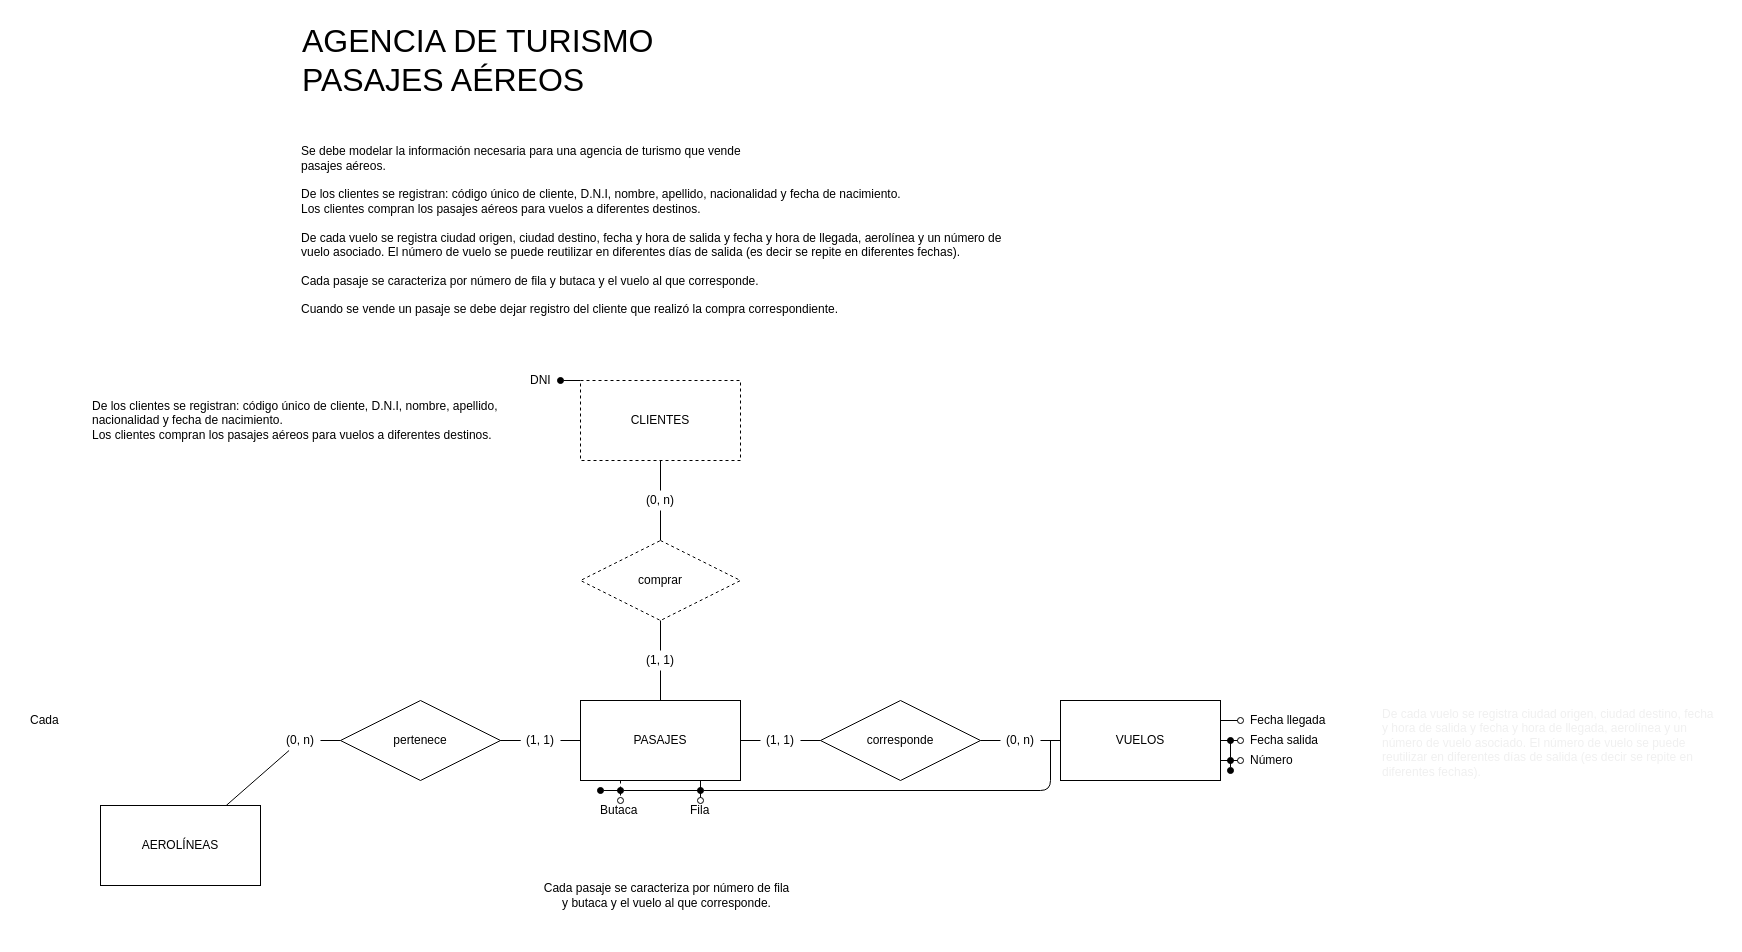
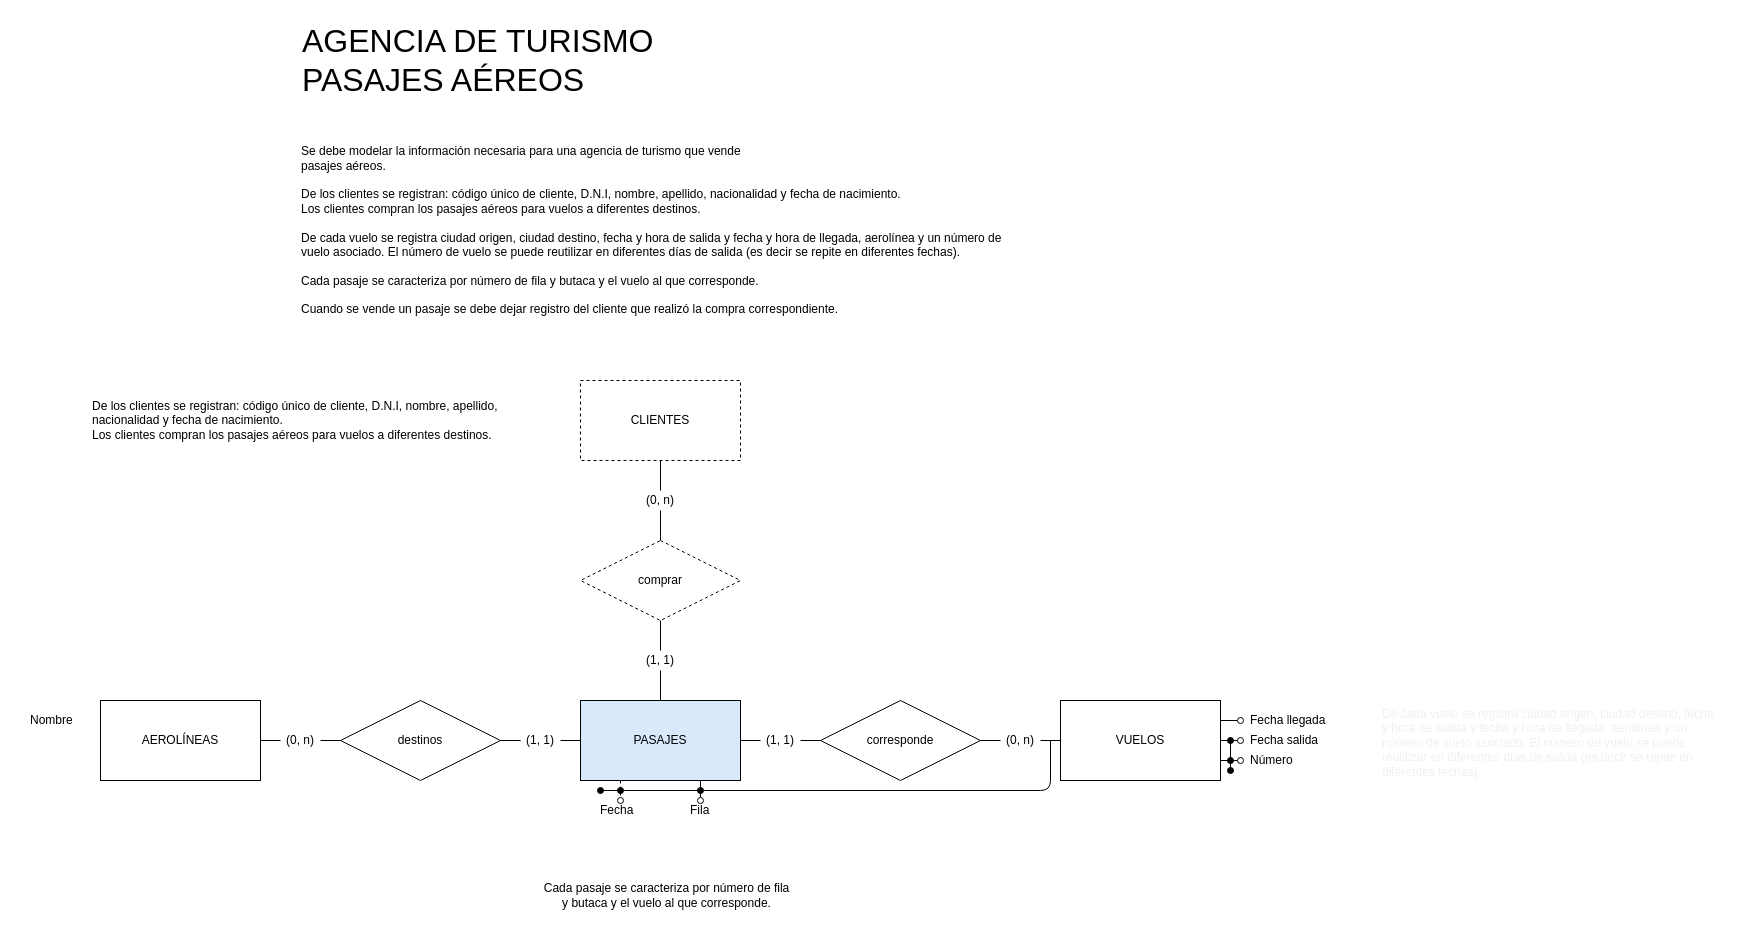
  <mxCell id="0" />
  <mxCell id="1" parent="0" />
  <mxCell id="2" value="AGENCIA DE TURISMO&lt;br style=&quot;font-size: 32px;&quot;&gt;PASAJES AÉREOS" style="text;html=1;strokeColor=none;fillColor=none;align=left;verticalAlign=middle;whiteSpace=wrap;rounded=0;labelBackgroundColor=none;fontSize=32;" vertex="1" parent="1"><mxGeometry x="300" y="20" width="760" height="80" as="geometry" /></mxCell>
  <mxCell id="3" value="" style="edgeStyle=none;html=1;fontSize=12;endArrow=none;endFill=0;startArrow=none;" edge="1" parent="1" source="17" target="15"><mxGeometry relative="1" as="geometry" /></mxCell>
  <mxCell id="4" value="CLIENTES" style="rounded=0;whiteSpace=wrap;html=1;fontSize=12;dashed=1;" vertex="1" parent="1"><mxGeometry x="580" y="380" width="160" height="80" as="geometry" /></mxCell>
  <mxCell id="5" value="&lt;span style=&quot;&quot;&gt;De los clientes se registran: código único de cliente, D.N.I, nombre, apellido, nacionalidad y fecha de nacimiento.&lt;/span&gt;&lt;br style=&quot;&quot;&gt;&lt;span style=&quot;&quot;&gt;Los clientes compran los pasajes aéreos para vuelos a diferentes destinos.&lt;/span&gt;" style="text;html=1;strokeColor=none;fillColor=none;align=left;verticalAlign=middle;whiteSpace=wrap;rounded=0;labelBackgroundColor=none;fontSize=12;" vertex="1" parent="1"><mxGeometry x="90" y="380" width="410" height="80" as="geometry" /></mxCell>
- <mxCell id="6" style="html=1;labelBorderColor=none;strokeWidth=1;endArrow=oval;endFill=1;endSize=6;targetPerimeterSpacing=0;align=left;fontSize=12;exitX=0;exitY=0;exitDx=0;exitDy=0;" edge="1" target="7" parent="1" source="4"><mxGeometry relative="1" as="geometry"><mxPoint x="400" y="390" as="sourcePoint" /></mxGeometry></mxCell>
- <mxCell id="7" value="DNI" style="text;html=1;strokeColor=none;fillColor=none;align=left;verticalAlign=middle;whiteSpace=wrap;rounded=0;container=0;spacingLeft=8;fontSize=12;" vertex="1" parent="1"><mxGeometry x="520" y="370" width="40" height="20" as="geometry" /></mxCell>
  <mxCell id="8" value="" style="edgeStyle=none;html=1;fontSize=12;endArrow=none;endFill=0;startArrow=none;" edge="1" parent="1" source="24" target="22"><mxGeometry relative="1" as="geometry" /></mxCell>
  <mxCell id="9" value="VUELOS" style="rounded=0;whiteSpace=wrap;html=1;fontSize=12;" vertex="1" parent="1"><mxGeometry x="1060" y="700" width="160" height="80" as="geometry" /></mxCell>
  <mxCell id="10" value="&lt;span style=&quot;color: rgb(240, 240, 240); font-family: Helvetica; font-size: 12px; font-style: normal; font-variant-ligatures: normal; font-variant-caps: normal; font-weight: 400; letter-spacing: normal; orphans: 2; text-align: left; text-indent: 0px; text-transform: none; widows: 2; word-spacing: 0px; -webkit-text-stroke-width: 0px; text-decoration-thickness: initial; text-decoration-style: initial; text-decoration-color: initial; float: none; display: inline !important;&quot;&gt;De cada vuelo se registra ciudad origen, ciudad destino, fecha y hora de salida y fecha y hora de llegada, aerolínea y un número de vuelo asociado. El número de vuelo se puede reutilizar en diferentes días de salida (es decir se repite en diferentes fechas).&lt;/span&gt;" style="text;whiteSpace=wrap;html=1;fontSize=12;labelBackgroundColor=none;" vertex="1" parent="1"><mxGeometry x="1380" y="700" width="340" height="80" as="geometry" /></mxCell>
- <mxCell id="11" value="PASAJES" style="rounded=0;whiteSpace=wrap;html=1;labelBackgroundColor=none;fontSize=12;" vertex="1" parent="1"><mxGeometry x="580" y="700" width="160" height="80" as="geometry" /></mxCell>
+ <mxCell id="11" value="PASAJES" style="rounded=0;whiteSpace=wrap;html=1;labelBackgroundColor=none;fontSize=12;fillColor=#dae8fc;" vertex="1" parent="1"><mxGeometry x="580" y="700" width="160" height="80" as="geometry" /></mxCell>
  <mxCell id="12" value="&lt;span style=&quot;text-align: left;&quot;&gt;Cada pasaje se caracteriza por número de fila y butaca y el vuelo al que corresponde.&lt;/span&gt;" style="text;html=1;strokeColor=none;fillColor=none;align=center;verticalAlign=middle;whiteSpace=wrap;rounded=0;labelBackgroundColor=none;fontSize=12;" vertex="1" parent="1"><mxGeometry x="540" y="860" width="253" height="70" as="geometry" /></mxCell>
  <mxCell id="13" value="&lt;div style=&quot;font-size: 12px; text-align: left;&quot;&gt;&lt;span style=&quot;background-color: initial;&quot;&gt;Se debe modelar la información necesaria para una agencia de turismo que vende&lt;/span&gt;&lt;/div&gt;&lt;div style=&quot;font-size: 12px; text-align: left;&quot;&gt;&lt;span style=&quot;background-color: initial;&quot;&gt;pasajes aéreos.&lt;/span&gt;&lt;/div&gt;&lt;div style=&quot;font-size: 12px; text-align: left;&quot;&gt;&lt;br&gt;&lt;/div&gt;&lt;div style=&quot;font-size: 12px; text-align: left;&quot;&gt;&lt;span style=&quot;background-color: initial;&quot;&gt;De los clientes se registran: código único de cliente, D.N.I, nombre, apellido, nacionalidad y fecha de nacimiento.&lt;/span&gt;&lt;/div&gt;&lt;div style=&quot;font-size: 12px; text-align: left;&quot;&gt;&lt;span style=&quot;background-color: initial;&quot;&gt;Los clientes compran los pasajes aéreos para vuelos a diferentes destinos.&lt;/span&gt;&lt;/div&gt;&lt;div style=&quot;font-size: 12px; text-align: left;&quot;&gt;&lt;br&gt;&lt;/div&gt;&lt;div style=&quot;font-size: 12px; text-align: left;&quot;&gt;&lt;span style=&quot;background-color: initial;&quot;&gt;De cada vuelo se registra ciudad origen, ciudad destino, fecha y hora de salida y fecha y hora de llegada, aerolínea y un número de vuelo asociado. El número de vuelo se puede reutilizar en diferentes días de salida (es decir se repite en diferentes fechas).&lt;/span&gt;&lt;/div&gt;&lt;div style=&quot;font-size: 12px; text-align: left;&quot;&gt;&lt;br&gt;&lt;/div&gt;&lt;div style=&quot;font-size: 12px; text-align: left;&quot;&gt;&lt;span style=&quot;background-color: initial;&quot;&gt;Cada pasaje se caracteriza por número de fila y butaca y el vuelo al que corresponde.&lt;/span&gt;&lt;/div&gt;&lt;div style=&quot;font-size: 12px; text-align: left;&quot;&gt;&lt;br&gt;&lt;/div&gt;&lt;div style=&quot;font-size: 12px; text-align: left;&quot;&gt;&lt;span style=&quot;background-color: initial;&quot;&gt;Cuando se vende un pasaje se debe dejar registro del cliente que realizó la compra correspondiente.&lt;/span&gt;&lt;/div&gt;" style="rounded=0;whiteSpace=wrap;html=1;labelBackgroundColor=none;labelBorderColor=none;fontSize=32;strokeWidth=1;glass=0;shadow=0;gradientColor=none;fillColor=default;noLabel=0;labelPadding=0;portConstraintRotation=0;backgroundOutline=0;deletable=1;pointerEvents=1;imageAspect=1;strokeColor=none;perimeterSpacing=0;" vertex="1" parent="1"><mxGeometry x="300" y="140" width="720" height="180" as="geometry" /></mxCell>
  <mxCell id="14" value="" style="edgeStyle=none;html=1;fontSize=12;endArrow=none;endFill=0;startArrow=none;" edge="1" parent="1" source="19" target="11"><mxGeometry relative="1" as="geometry" /></mxCell>
  <mxCell id="15" value="comprar" style="rhombus;whiteSpace=wrap;html=1;rounded=0;shadow=0;glass=0;labelBackgroundColor=none;labelBorderColor=none;sketch=0;pointerEvents=1;strokeColor=default;strokeWidth=1;fontSize=12;fillColor=default;gradientColor=none;dashed=1;" vertex="1" parent="1"><mxGeometry x="580" y="540" width="160" height="80" as="geometry" /></mxCell>
  <mxCell id="16" value="" style="edgeStyle=none;html=1;fontSize=12;endArrow=none;endFill=0;" edge="1" parent="1" source="4" target="17"><mxGeometry relative="1" as="geometry"><mxPoint x="740" y="420" as="sourcePoint" /><mxPoint x="820" y="420" as="targetPoint" /></mxGeometry></mxCell>
  <mxCell id="17" value="(0, n)" style="text;html=1;strokeColor=none;fillColor=none;align=center;verticalAlign=middle;whiteSpace=wrap;rounded=0;labelBackgroundColor=none;fontSize=12;shadow=0;glass=0;labelBorderColor=none;sketch=0;pointerEvents=1;strokeWidth=1;" vertex="1" parent="1"><mxGeometry x="640" y="490" width="40" height="20" as="geometry" /></mxCell>
  <mxCell id="18" value="" style="edgeStyle=none;html=1;fontSize=12;endArrow=none;endFill=0;" edge="1" parent="1" source="15" target="19"><mxGeometry relative="1" as="geometry"><mxPoint x="980" y="420" as="sourcePoint" /><mxPoint x="1060" y="420" as="targetPoint" /></mxGeometry></mxCell>
  <mxCell id="19" value="(1, 1)" style="text;html=1;strokeColor=none;fillColor=none;align=center;verticalAlign=middle;whiteSpace=wrap;rounded=0;labelBackgroundColor=none;fontSize=12;shadow=0;glass=0;labelBorderColor=none;sketch=0;pointerEvents=1;strokeWidth=1;" vertex="1" parent="1"><mxGeometry x="640" y="650" width="40" height="20" as="geometry" /></mxCell>
- <mxCell id="20" value="AEROLÍNEAS" style="rounded=0;whiteSpace=wrap;html=1;shadow=0;glass=0;labelBackgroundColor=none;labelBorderColor=none;sketch=0;pointerEvents=1;strokeColor=default;strokeWidth=1;fontSize=12;fillColor=default;gradientColor=none;" vertex="1" parent="1"><mxGeometry x="100" y="805" width="160" height="80" as="geometry" /></mxCell>
+ <mxCell id="20" value="AEROLÍNEAS" style="rounded=0;whiteSpace=wrap;html=1;shadow=0;glass=0;labelBackgroundColor=none;labelBorderColor=none;sketch=0;pointerEvents=1;strokeColor=default;strokeWidth=1;fontSize=12;fillColor=default;gradientColor=none;" vertex="1" parent="1"><mxGeometry x="100" y="700" width="160" height="80" as="geometry" /></mxCell>
  <mxCell id="21" value="" style="edgeStyle=none;html=1;fontSize=12;endArrow=none;endFill=0;startArrow=none;" edge="1" parent="1" source="26" target="11"><mxGeometry relative="1" as="geometry" /></mxCell>
  <mxCell id="22" value="corresponde" style="rhombus;whiteSpace=wrap;html=1;rounded=0;shadow=0;glass=0;labelBackgroundColor=none;labelBorderColor=none;sketch=0;pointerEvents=1;strokeColor=default;strokeWidth=1;fontSize=12;fillColor=default;gradientColor=none;" vertex="1" parent="1"><mxGeometry x="820" y="700" width="160" height="80" as="geometry" /></mxCell>
  <mxCell id="23" value="" style="edgeStyle=none;html=1;fontSize=12;endArrow=none;endFill=0;" edge="1" parent="1" source="9" target="24"><mxGeometry relative="1" as="geometry"><mxPoint x="1100" y="700" as="sourcePoint" /><mxPoint x="1100" y="620" as="targetPoint" /></mxGeometry></mxCell>
  <mxCell id="24" value="(0, n)" style="text;html=1;strokeColor=none;fillColor=none;align=center;verticalAlign=middle;whiteSpace=wrap;rounded=0;labelBackgroundColor=none;fontSize=12;shadow=0;glass=0;labelBorderColor=none;sketch=0;pointerEvents=1;strokeWidth=1;" vertex="1" parent="1"><mxGeometry x="1000" y="730" width="40" height="20" as="geometry" /></mxCell>
  <mxCell id="25" value="" style="edgeStyle=none;html=1;fontSize=12;endArrow=none;endFill=0;" edge="1" parent="1" source="22" target="26"><mxGeometry relative="1" as="geometry"><mxPoint x="1140" y="540" as="sourcePoint" /><mxPoint x="1140" y="460" as="targetPoint" /></mxGeometry></mxCell>
  <mxCell id="26" value="(1, 1)" style="text;html=1;strokeColor=none;fillColor=none;align=center;verticalAlign=middle;whiteSpace=wrap;rounded=0;labelBackgroundColor=none;fontSize=12;shadow=0;glass=0;labelBorderColor=none;sketch=0;pointerEvents=1;strokeWidth=1;" vertex="1" parent="1"><mxGeometry x="760" y="730" width="40" height="20" as="geometry" /></mxCell>
  <mxCell id="27" value="" style="edgeStyle=none;html=1;fontSize=12;endArrow=none;endFill=0;startArrow=none;" edge="1" parent="1" source="34" target="20"><mxGeometry relative="1" as="geometry" /></mxCell>
  <mxCell id="28" value="" style="edgeStyle=none;html=1;fontSize=12;endArrow=none;endFill=0;startArrow=none;" edge="1" parent="1" source="32" target="11"><mxGeometry relative="1" as="geometry" /></mxCell>
- <mxCell id="29" value="pertenece" style="rhombus;whiteSpace=wrap;html=1;rounded=0;shadow=0;glass=0;labelBackgroundColor=none;labelBorderColor=none;sketch=0;pointerEvents=1;strokeColor=default;strokeWidth=1;fontSize=12;fillColor=default;gradientColor=none;" vertex="1" parent="1"><mxGeometry x="340" y="700" width="160" height="80" as="geometry" /></mxCell>
+ <mxCell id="29" value="destinos" style="rhombus;whiteSpace=wrap;html=1;rounded=0;shadow=0;glass=0;labelBackgroundColor=none;labelBorderColor=none;sketch=0;pointerEvents=1;strokeColor=default;strokeWidth=1;fontSize=12;fillColor=default;gradientColor=none;" vertex="1" parent="1"><mxGeometry x="340" y="700" width="160" height="80" as="geometry" /></mxCell>
  <mxCell id="30" value="" style="edgeStyle=none;html=1;fontSize=12;endArrow=none;endFill=0;" edge="1" parent="1" source="29" target="32"><mxGeometry relative="1" as="geometry" /></mxCell>
  <mxCell id="31" value="" style="edgeStyle=none;html=1;fontSize=12;endArrow=none;endFill=0;" edge="1" parent="1" source="29" target="32"><mxGeometry relative="1" as="geometry"><mxPoint x="540" y="740" as="sourcePoint" /><mxPoint x="580" y="740" as="targetPoint" /></mxGeometry></mxCell>
  <mxCell id="32" value="(1, 1)" style="text;html=1;strokeColor=none;fillColor=none;align=center;verticalAlign=middle;whiteSpace=wrap;rounded=0;labelBackgroundColor=none;fontSize=12;shadow=0;glass=0;labelBorderColor=none;sketch=0;pointerEvents=1;strokeWidth=1;" vertex="1" parent="1"><mxGeometry x="520" y="730" width="40" height="20" as="geometry" /></mxCell>
  <mxCell id="33" value="" style="edgeStyle=none;html=1;fontSize=12;endArrow=none;endFill=0;" edge="1" parent="1" source="29" target="34"><mxGeometry relative="1" as="geometry"><mxPoint x="340" y="740" as="sourcePoint" /><mxPoint y="740" as="targetPoint" x="260" /></mxGeometry></mxCell>
  <mxCell id="34" value="(0, n)" style="text;html=1;strokeColor=none;fillColor=none;align=center;verticalAlign=middle;whiteSpace=wrap;rounded=0;labelBackgroundColor=none;fontSize=12;shadow=0;glass=0;labelBorderColor=none;sketch=0;pointerEvents=1;strokeWidth=1;" vertex="1" parent="1"><mxGeometry x="280" y="730" width="40" height="20" as="geometry" /></mxCell>
  <mxCell id="35" style="html=1;labelBorderColor=none;strokeWidth=1;endArrow=oval;endFill=0;endSize=6;targetPerimeterSpacing=0;align=left;fontSize=12;exitX=1;exitY=0.5;exitDx=0;exitDy=0;" edge="1" target="36" parent="1" source="9"><mxGeometry relative="1" as="geometry"><mxPoint x="1096.022" y="800" as="sourcePoint" /></mxGeometry></mxCell>
  <mxCell id="36" value="Fecha salida" style="text;html=1;strokeColor=none;fillColor=none;align=left;verticalAlign=middle;whiteSpace=wrap;rounded=0;container=0;spacingLeft=8;shadow=0;glass=0;labelBackgroundColor=none;labelBorderColor=none;sketch=0;pointerEvents=1;strokeWidth=1;fontSize=12;" vertex="1" parent="1"><mxGeometry x="1240" y="730" width="80" height="20" as="geometry" /></mxCell>
  <mxCell id="37" style="html=1;labelBorderColor=none;strokeWidth=1;endArrow=oval;endFill=0;endSize=6;targetPerimeterSpacing=0;align=left;fontSize=12;exitX=0.75;exitY=1;exitDx=0;exitDy=0;" edge="1" target="38" parent="1" source="11"><mxGeometry relative="1" as="geometry"><mxPoint x="600" y="880" as="sourcePoint" /></mxGeometry></mxCell>
  <mxCell id="38" value="Fila" style="text;html=1;strokeColor=none;fillColor=none;align=left;verticalAlign=middle;whiteSpace=wrap;rounded=0;container=0;spacingLeft=8;shadow=0;glass=0;labelBackgroundColor=none;labelBorderColor=none;sketch=0;pointerEvents=1;strokeWidth=1;fontSize=12;" vertex="1" parent="1"><mxGeometry x="680" y="800" width="40" height="20" as="geometry" /></mxCell>
  <mxCell id="39" style="html=1;labelBorderColor=none;strokeWidth=1;endArrow=oval;endFill=0;endSize=6;targetPerimeterSpacing=0;align=left;fontSize=12;exitX=1;exitY=0.25;exitDx=0;exitDy=0;" edge="1" parent="1" target="40" source="9"><mxGeometry relative="1" as="geometry"><mxPoint x="1186.022" y="830" as="sourcePoint" /></mxGeometry></mxCell>
  <mxCell id="40" value="Fecha llegada" style="text;html=1;strokeColor=none;fillColor=none;align=left;verticalAlign=middle;whiteSpace=wrap;rounded=0;container=0;spacingLeft=8;shadow=0;glass=0;labelBackgroundColor=none;labelBorderColor=none;sketch=0;pointerEvents=1;strokeWidth=1;fontSize=12;" vertex="1" parent="1"><mxGeometry x="1240" y="710" width="90" height="20" as="geometry" /></mxCell>
  <mxCell id="41" style="html=1;labelBorderColor=none;strokeWidth=1;endArrow=oval;endFill=0;endSize=6;targetPerimeterSpacing=0;align=left;fontSize=12;exitX=0.25;exitY=1;exitDx=0;exitDy=0;dashed=1;" edge="1" target="42" parent="1" source="11"><mxGeometry relative="1" as="geometry"><mxPoint x="570" y="820" as="sourcePoint" /></mxGeometry></mxCell>
- <mxCell id="42" value="Butaca" style="text;html=1;strokeColor=none;fillColor=none;align=left;verticalAlign=middle;whiteSpace=wrap;rounded=0;container=0;spacingLeft=8;shadow=0;glass=0;labelBackgroundColor=none;labelBorderColor=none;sketch=0;pointerEvents=1;strokeWidth=1;fontSize=12;" vertex="1" parent="1"><mxGeometry x="590" y="800" width="60" height="20" as="geometry" /></mxCell>
+ <mxCell id="42" value="Fecha" style="text;html=1;strokeColor=none;fillColor=none;align=left;verticalAlign=middle;whiteSpace=wrap;rounded=0;container=0;spacingLeft=8;shadow=0;glass=0;labelBackgroundColor=none;labelBorderColor=none;sketch=0;pointerEvents=1;strokeWidth=1;fontSize=12;" vertex="1" parent="1"><mxGeometry x="590" y="800" width="60" height="20" as="geometry" /></mxCell>
  <mxCell id="43" style="html=1;labelBorderColor=none;strokeWidth=1;endArrow=oval;endFill=0;endSize=6;targetPerimeterSpacing=0;align=left;fontSize=12;exitX=1;exitY=0.75;exitDx=0;exitDy=0;" edge="1" target="44" parent="1" source="9"><mxGeometry relative="1" as="geometry"><mxPoint x="1200" y="640" as="sourcePoint" /></mxGeometry></mxCell>
  <mxCell id="44" value="Número" style="text;html=1;strokeColor=none;fillColor=none;align=left;verticalAlign=middle;whiteSpace=wrap;rounded=0;container=0;spacingLeft=8;shadow=0;glass=0;labelBackgroundColor=none;labelBorderColor=none;sketch=0;pointerEvents=1;strokeWidth=1;fontSize=12;" vertex="1" parent="1"><mxGeometry x="1240" y="750" width="80" height="20" as="geometry" /></mxCell>
  <mxCell id="45" style="html=1;labelBorderColor=none;strokeWidth=1;endArrow=oval;endFill=1;endSize=6;targetPerimeterSpacing=0;align=left;fontSize=12;" edge="1" parent="1"><mxGeometry relative="1" as="geometry"><mxPoint x="1230" y="740" as="sourcePoint" /><mxPoint x="1230" y="740" as="targetPoint" /><Array as="points"><mxPoint x="1230" y="750" /></Array></mxGeometry></mxCell>
  <mxCell id="46" style="html=1;labelBorderColor=none;strokeWidth=1;endArrow=oval;endFill=1;endSize=6;targetPerimeterSpacing=0;align=left;fontSize=12;" edge="1" parent="1"><mxGeometry relative="1" as="geometry"><mxPoint x="1230" y="740" as="sourcePoint" /><mxPoint x="1230" y="760" as="targetPoint" /></mxGeometry></mxCell>
  <mxCell id="47" style="html=1;labelBorderColor=none;strokeWidth=1;endArrow=oval;endFill=1;endSize=6;targetPerimeterSpacing=0;align=left;fontSize=12;" edge="1" parent="1"><mxGeometry relative="1" as="geometry"><mxPoint x="1230" y="760" as="sourcePoint" /><mxPoint x="1230" y="770" as="targetPoint" /></mxGeometry></mxCell>
  <mxCell id="48" style="html=1;labelBorderColor=none;strokeWidth=1;endArrow=oval;endFill=1;endSize=6;targetPerimeterSpacing=0;align=left;fontSize=12;" edge="1" parent="1"><mxGeometry relative="1" as="geometry"><mxPoint x="1050" y="740" as="sourcePoint" /><mxPoint x="700" y="790" as="targetPoint" /><Array as="points"><mxPoint x="1050" y="790" /></Array></mxGeometry></mxCell>
  <mxCell id="49" style="html=1;labelBorderColor=none;strokeWidth=1;endArrow=oval;endFill=1;endSize=6;targetPerimeterSpacing=0;align=left;fontSize=12;" edge="1" parent="1"><mxGeometry relative="1" as="geometry"><mxPoint x="700" y="790" as="sourcePoint" /><mxPoint x="620" y="790" as="targetPoint" /></mxGeometry></mxCell>
  <mxCell id="50" style="html=1;labelBorderColor=none;strokeWidth=1;endArrow=oval;endFill=1;endSize=6;targetPerimeterSpacing=0;align=left;fontSize=12;" edge="1" parent="1"><mxGeometry relative="1" as="geometry"><mxPoint x="620" y="790" as="sourcePoint" /><mxPoint x="600" y="790" as="targetPoint" /></mxGeometry></mxCell>
- <mxCell id="51" value="Cada" style="text;html=1;strokeColor=none;fillColor=none;align=left;verticalAlign=middle;whiteSpace=wrap;rounded=0;container=0;spacingLeft=8;shadow=0;glass=0;labelBackgroundColor=none;labelBorderColor=none;sketch=0;pointerEvents=1;strokeWidth=1;fontSize=12;" vertex="1" parent="1"><mxGeometry x="20" y="710" width="60" height="20" as="geometry" /></mxCell>
+ <mxCell id="51" value="Nombre" style="text;html=1;strokeColor=none;fillColor=none;align=left;verticalAlign=middle;whiteSpace=wrap;rounded=0;container=0;spacingLeft=8;shadow=0;glass=0;labelBackgroundColor=none;labelBorderColor=none;sketch=0;pointerEvents=1;strokeWidth=1;fontSize=12;" vertex="1" parent="1"><mxGeometry x="20" y="710" width="60" height="20" as="geometry" /></mxCell>
